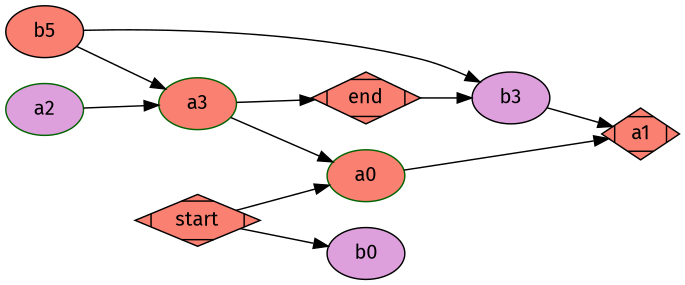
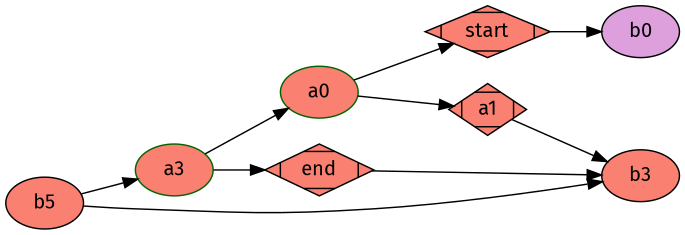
  digraph {
    fontname="Fira Sans"
    rankdir=LR
    node [color=black fillcolor=salmon fontname="Fira Sans" style=filled]
    edge [fontname="Fira Sans"]
    n1 [color=darkgreen label=a0]
    n2 [label=a1 shape=Mdiamond]
-   n3 [color=darkgreen fillcolor=plum label=a2]
    n4 [color=darkgreen label=a3]
    n5 [fillcolor=plum label=b0]
    n6 [label=b5]
-   n7 [fillcolor=plum label=b3]
+   n7 [label=b3]
    n8 [label=end shape=Mdiamond]
    n9 [label=start shape=Mdiamond]
    subgraph sub_1 {
      color=lightgrey
      style=filled
      n1
      n2
-     n3
      n4
    }
    subgraph sub_2 {
      style=filled
      n5
      n6
      n7
    }
    n1 -> n2
-   n7 -> n2
-   n3 -> n4
+   n2 -> n7
    n4 -> n1
    n4 -> n8
    n6 -> n4
    n6 -> n7
    n8 -> n7
-   n9 -> n1
+   n1 -> n9
    n9 -> n5
  }
